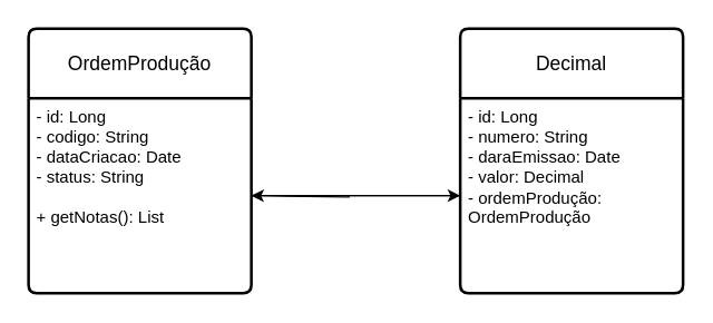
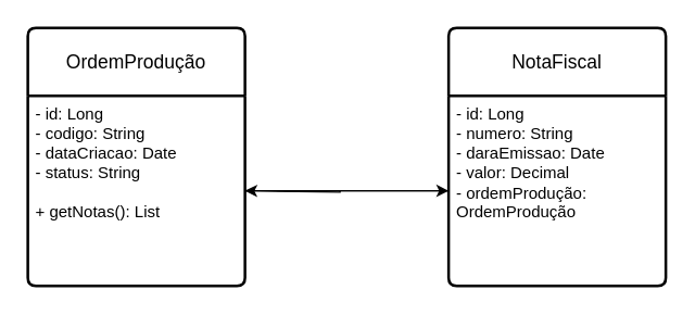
  <mxCell id="0" />
  <mxCell id="1" parent="0" />
  <mxCell id="2" value="OrdemProdução" style="swimlane;childLayout=stackLayout;horizontal=1;startSize=50;horizontalStack=0;rounded=1;fontSize=14;fontStyle=0;strokeWidth=2;resizeParent=0;resizeLast=1;shadow=0;dashed=0;align=center;arcSize=4;whiteSpace=wrap;html=1;" vertex="1" parent="1"><mxGeometry x="20" y="20" width="160" height="190" as="geometry" /></mxCell>
  <mxCell id="3" value="- id: Long&lt;div&gt;- codigo: String&lt;/div&gt;&lt;div&gt;- dataCriacao: Date&lt;/div&gt;&lt;div&gt;- status: String&lt;/div&gt;&lt;div&gt;&lt;br&gt;&lt;/div&gt;&lt;div&gt;+ getNotas(): List&lt;/div&gt;" style="align=left;strokeColor=none;fillColor=none;spacingLeft=4;spacingRight=4;fontSize=12;verticalAlign=top;resizable=0;rotatable=0;part=1;html=1;whiteSpace=wrap;" vertex="1" parent="2"><mxGeometry y="50" width="160" height="140" as="geometry" /></mxCell>
  <mxCell id="4" style="edgeStyle=orthogonalEdgeStyle;rounded=0;orthogonalLoop=1;jettySize=auto;html=1;exitX=0.5;exitY=1;exitDx=0;exitDy=0;" edge="1" parent="2" source="3" target="3"><mxGeometry relative="1" as="geometry" /></mxCell>
- <mxCell id="5" value="Decimal" style="swimlane;childLayout=stackLayout;horizontal=1;startSize=50;horizontalStack=0;rounded=1;fontSize=14;fontStyle=0;strokeWidth=2;resizeParent=0;resizeLast=1;shadow=0;dashed=0;align=center;arcSize=4;whiteSpace=wrap;html=1;" vertex="1" parent="1"><mxGeometry x="330" y="20" width="160" height="190" as="geometry" /></mxCell>
+ <mxCell id="5" value="NotaFiscal" style="swimlane;childLayout=stackLayout;horizontal=1;startSize=50;horizontalStack=0;rounded=1;fontSize=14;fontStyle=0;strokeWidth=2;resizeParent=0;resizeLast=1;shadow=0;dashed=0;align=center;arcSize=4;whiteSpace=wrap;html=1;" vertex="1" parent="1"><mxGeometry x="330" y="20" width="160" height="190" as="geometry" /></mxCell>
  <mxCell id="6" value="- id: Long&lt;div&gt;- numero: String&lt;/div&gt;&lt;div&gt;- daraEmissao: Date&lt;/div&gt;&lt;div&gt;- valor: Decimal&lt;/div&gt;&lt;div&gt;- ordemProdução: OrdemProdução&lt;/div&gt;" style="align=left;strokeColor=none;fillColor=none;spacingLeft=4;spacingRight=4;fontSize=12;verticalAlign=top;resizable=0;rotatable=0;part=1;html=1;whiteSpace=wrap;" vertex="1" parent="5"><mxGeometry y="50" width="160" height="140" as="geometry" /></mxCell>
  <mxCell id="7" style="edgeStyle=orthogonalEdgeStyle;rounded=0;orthogonalLoop=1;jettySize=auto;html=1;exitX=0.5;exitY=1;exitDx=0;exitDy=0;" edge="1" parent="5" source="6" target="6"><mxGeometry relative="1" as="geometry" /></mxCell>
  <mxCell id="8" style="edgeStyle=orthogonalEdgeStyle;rounded=0;orthogonalLoop=1;jettySize=auto;html=1;entryX=0;entryY=0.5;entryDx=0;entryDy=0;" edge="1" parent="1" source="3" target="6"><mxGeometry relative="1" as="geometry" /></mxCell>
  <mxCell id="9" style="edgeStyle=orthogonalEdgeStyle;rounded=0;orthogonalLoop=1;jettySize=auto;html=1;" edge="1" parent="1" source="6"><mxGeometry relative="1" as="geometry"><mxPoint x="180" y="140" as="targetPoint" /><Array as="points"><mxPoint x="250" y="140" /><mxPoint x="250" y="141" /></Array></mxGeometry></mxCell>
